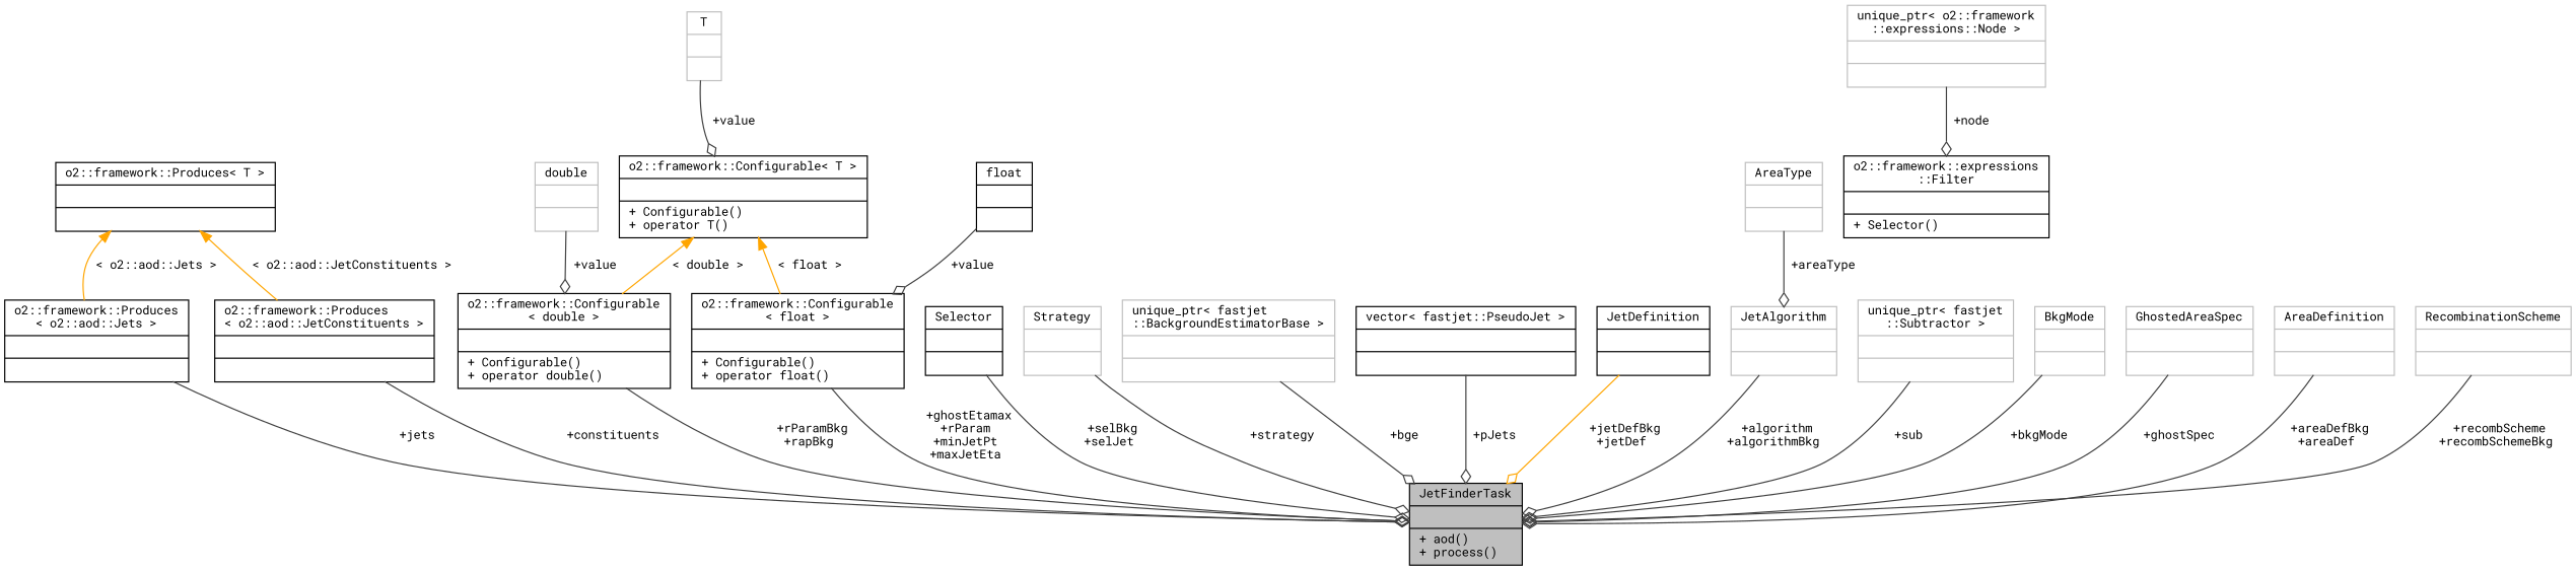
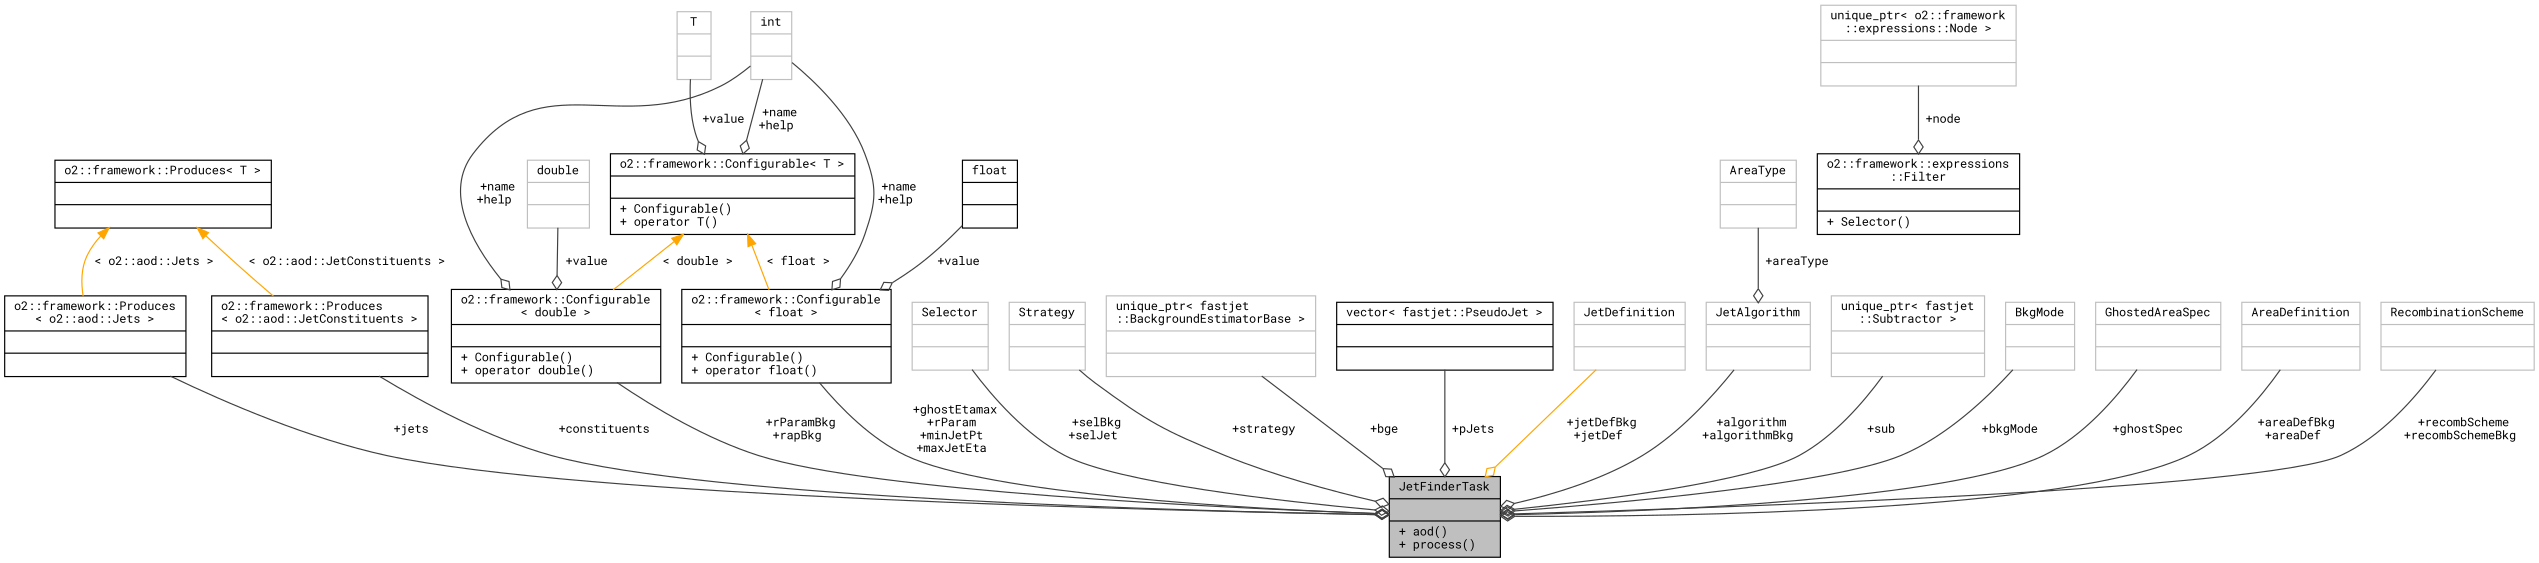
  digraph {
    fontname="Roboto Mono"
    node [color=grey75 fontname="Roboto Mono" fontsize=10 shape=record]
    edge [arrowhead=odiamond color=grey25 fontname="Roboto Mono" fontsize=10 labelfontname=Helvetica labelfontsize=10 style=solid]
    n1 [color=black fillcolor=grey75 fontcolor=black height=0.2 label="{JetFinderTask\n||+ aod()\l+ process()\l}" style=filled width=0.4]
    n2 [color=black height=0.2 label="{o2::framework::Produces\l\< o2::aod::JetConstituents \>\n||}" width=0.4]
    n3 [color=black height=0.2 label="{o2::framework::Produces\< T \>\n||}" width=0.4]
    n4 [color=black height=0.2 label="{o2::framework::Produces\l\< o2::aod::Jets \>\n||}" width=0.4]
    n5 [color=black height=0.2 label="{o2::framework::Configurable\l\< double \>\n||+ Configurable()\l+ operator double()\l}" width=0.4]
    n6 [height=0.2 label="{double\n||}" width=0.4]
+   n7 [height=0.2 label="{int\n||}" width=0.4]
    n8 [color=black height=0.2 label="{o2::framework::Configurable\< T \>\n||+ Configurable()\l+ operator T()\l}" width=0.4]
    n9 [color=black height=0.2 label="{o2::framework::Configurable\l\< float \>\n||+ Configurable()\l+ operator float()\l}" width=0.4]
    n10 [height=0.2 label="{T\n||}" width=0.4]
-   n11 [color=black height=0.2 label="{Selector\n||}" width=0.4]
+   n11 [height=0.2 label="{Selector\n||}" width=0.4]
    n12 [height=0.2 label="{Strategy\n||}" width=0.4]
    n13 [height=0.2 label="{unique_ptr\< fastjet\l::BackgroundEstimatorBase \>\n||}" width=0.4]
    n14 [color=black height=0.2 label="{vector\< fastjet::PseudoJet \>\n||}" width=0.4]
-   n15 [color=black height=0.2 label="{JetDefinition\n||}" width=0.4]
+   n15 [height=0.2 label="{JetDefinition\n||}" width=0.4]
    n16 [color=black height=0.2 label="{float\n||}" width=0.4]
    n17 [height=0.2 label="{AreaType\n||}" width=0.4]
    n18 [height=0.2 label="{JetAlgorithm\n||}" width=0.4]
    n19 [height=0.2 label="{unique_ptr\< fastjet\l::Subtractor \>\n||}" width=0.4]
    n20 [height=0.2 label="{BkgMode\n||}" width=0.4]
    n21 [color=black height=0.2 label="{o2::framework::expressions\l::Filter\n||+ Selector()\l}" width=0.4]
    n22 [height=0.2 label="{unique_ptr\< o2::framework\l::expressions::Node \>\n||}" width=0.4]
    n23 [height=0.2 label="{GhostedAreaSpec\n||}" width=0.4]
    n24 [height=0.2 label="{AreaDefinition\n||}" width=0.4]
    n25 [height=0.2 label="{RecombinationScheme\n||}" width=0.4]
    n2 -> n1 [label=" +constituents"]
    n3 -> n2 [color=orange dir=back label=" \< o2::aod::JetConstituents \>" arrowhead=""]
    n3 -> n4 [color=orange dir=back label=" \< o2::aod::Jets \>" arrowhead=""]
    n4 -> n1 [label=" +jets"]
    n5 -> n1 [label=" +rParamBkg\n+rapBkg"]
    n6 -> n5 [label=" +value"]
+   n7 -> n5 [label=" +name\n+help"]
+   n7 -> n8 [label=" +name\n+help"]
+   n7 -> n9 [label=" +name\n+help"]
    n8 -> n5 [color=orange dir=back label=" \< double \>" arrowhead=""]
    n8 -> n9 [color=orange dir=back label=" \< float \>" arrowhead=""]
    n9 -> n1 [label=" +ghostEtamax\n+rParam\n+minJetPt\n+maxJetEta"]
    n10 -> n8 [label=" +value"]
    n11 -> n1 [label=" +selBkg\n+selJet"]
    n12 -> n1 [label=" +strategy"]
    n13 -> n1 [label=" +bge"]
    n14 -> n1 [label=" +pJets"]
    n15 -> n1 [color=orange label=" +jetDefBkg\n+jetDef"]
    n16 -> n9 [label=" +value"]
    n17 -> n18 [label=" +areaType"]
    n18 -> n1 [label=" +algorithm\n+algorithmBkg"]
    n19 -> n1 [label=" +sub"]
    n20 -> n1 [label=" +bkgMode"]
    n22 -> n21 [label=" +node"]
    n23 -> n1 [label=" +ghostSpec"]
    n24 -> n1 [label=" +areaDefBkg\n+areaDef"]
    n25 -> n1 [label=" +recombScheme\n+recombSchemeBkg"]
  }
